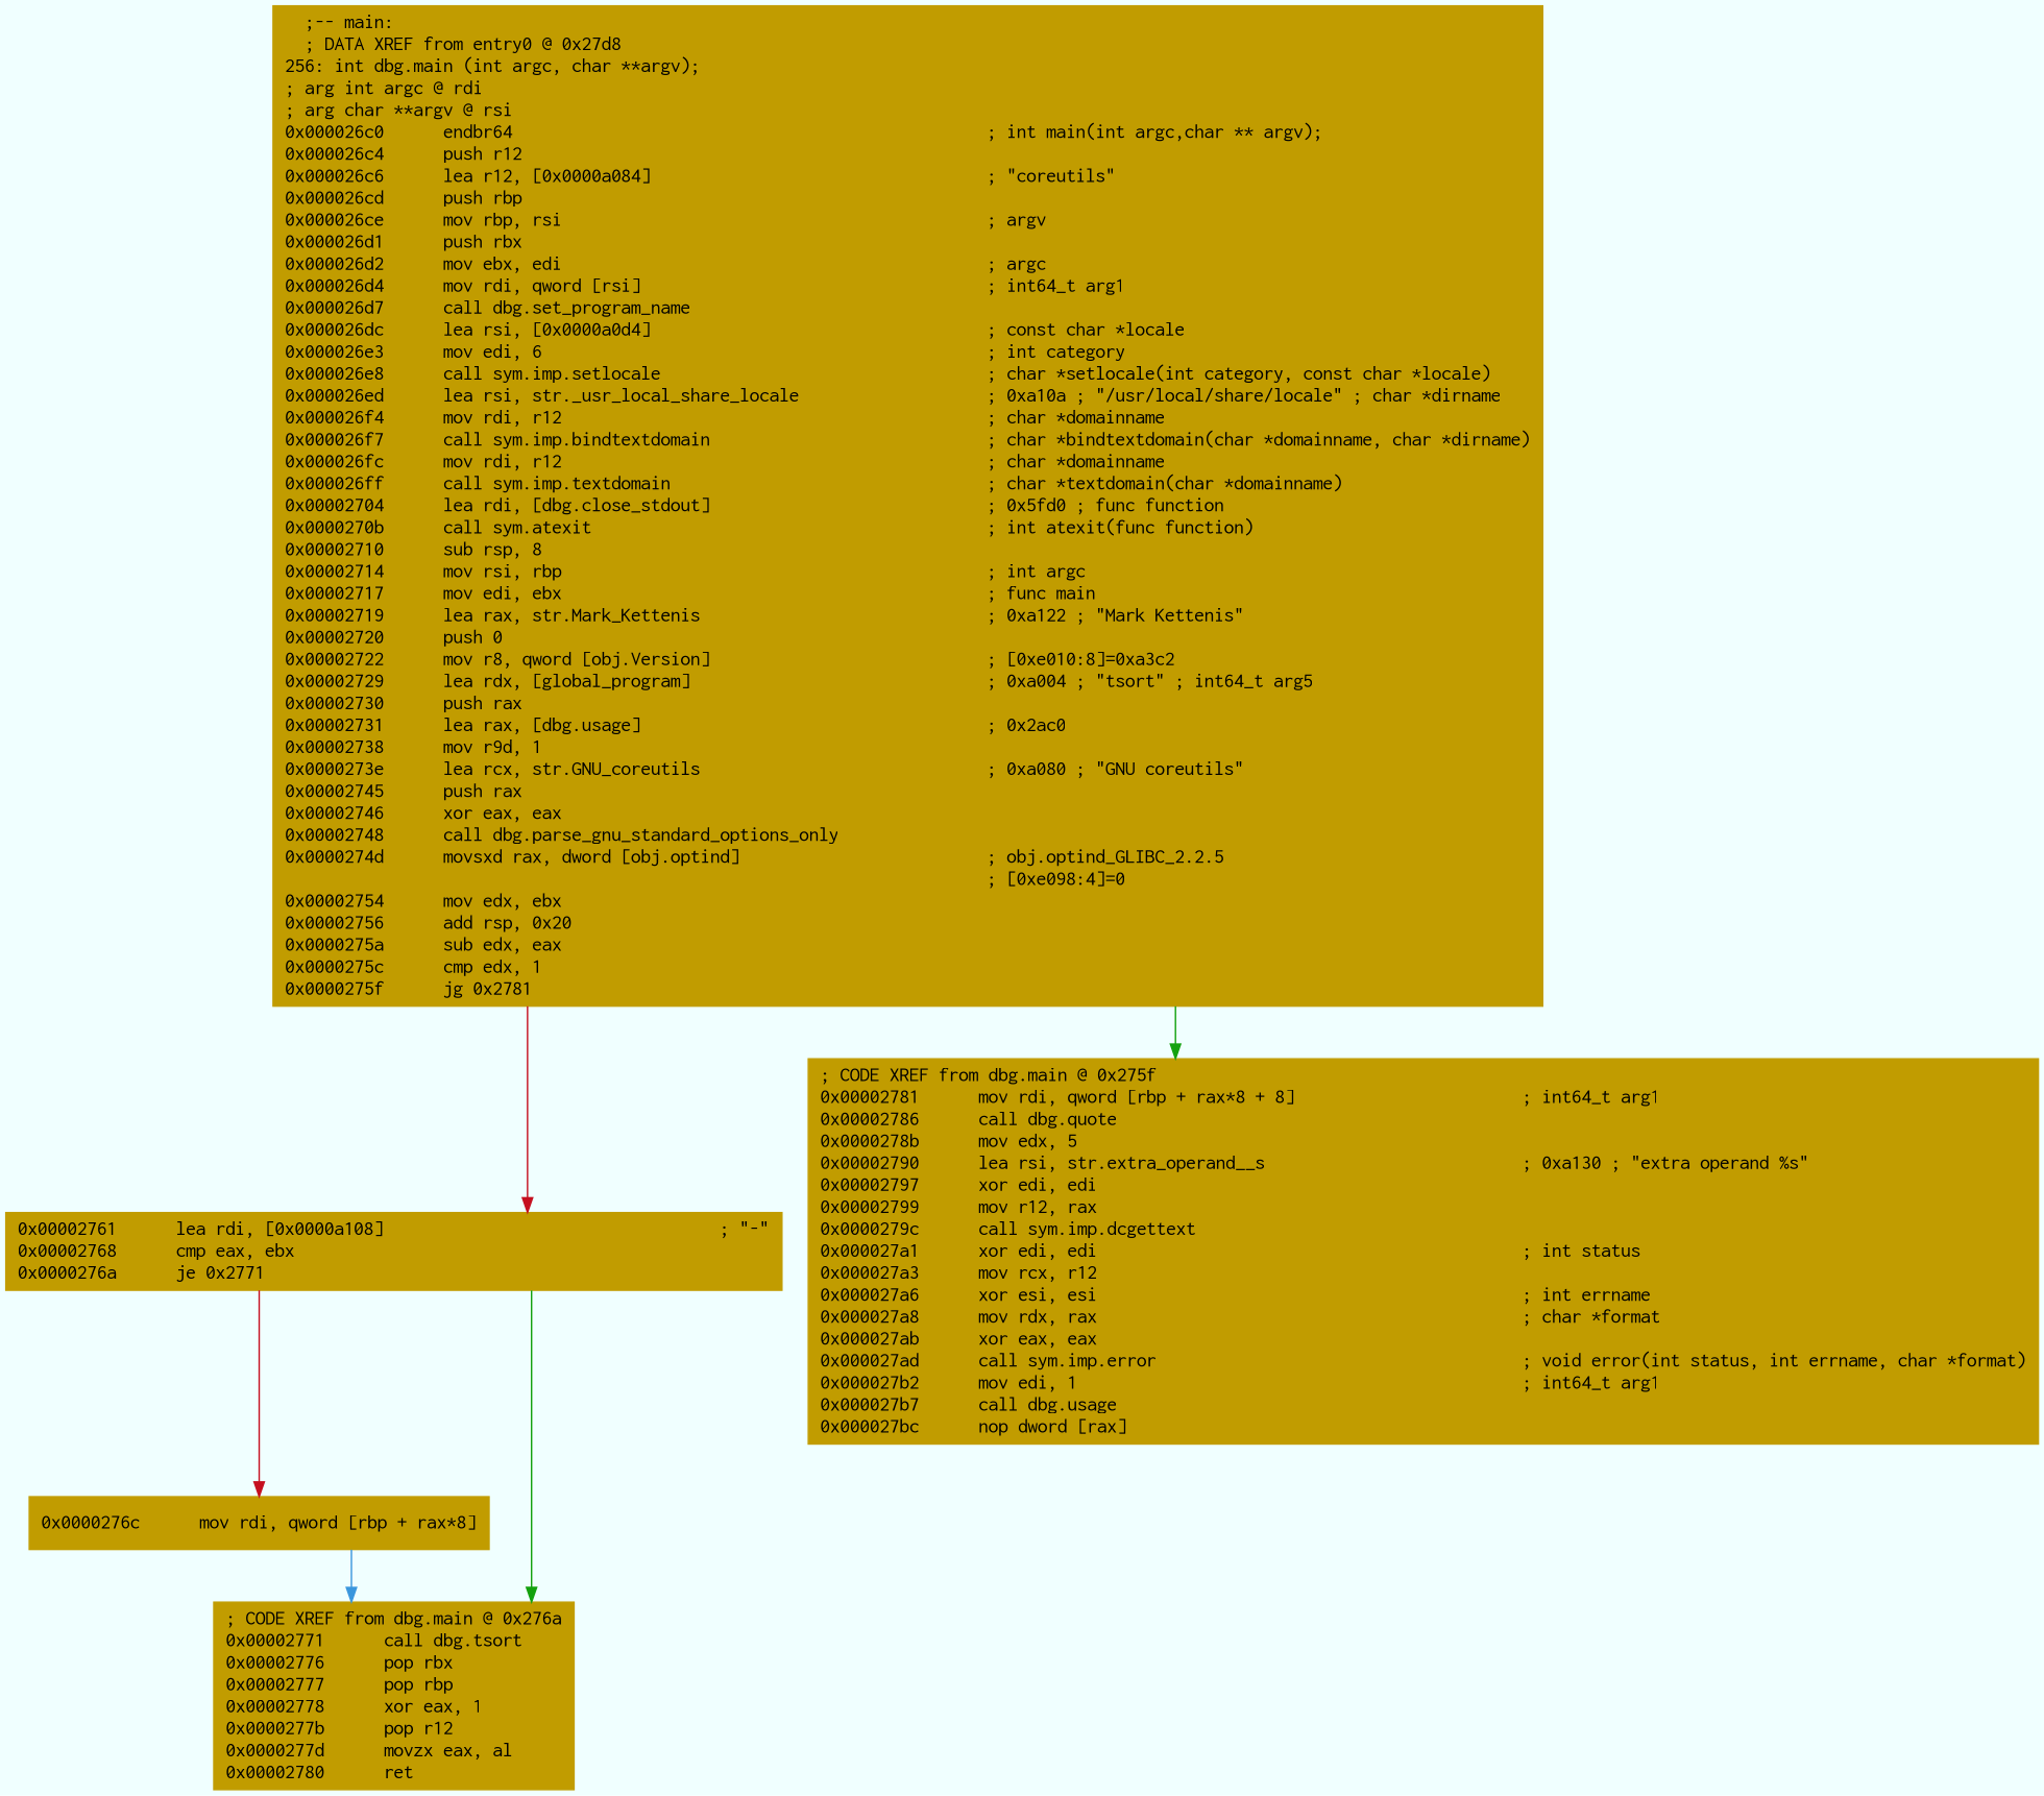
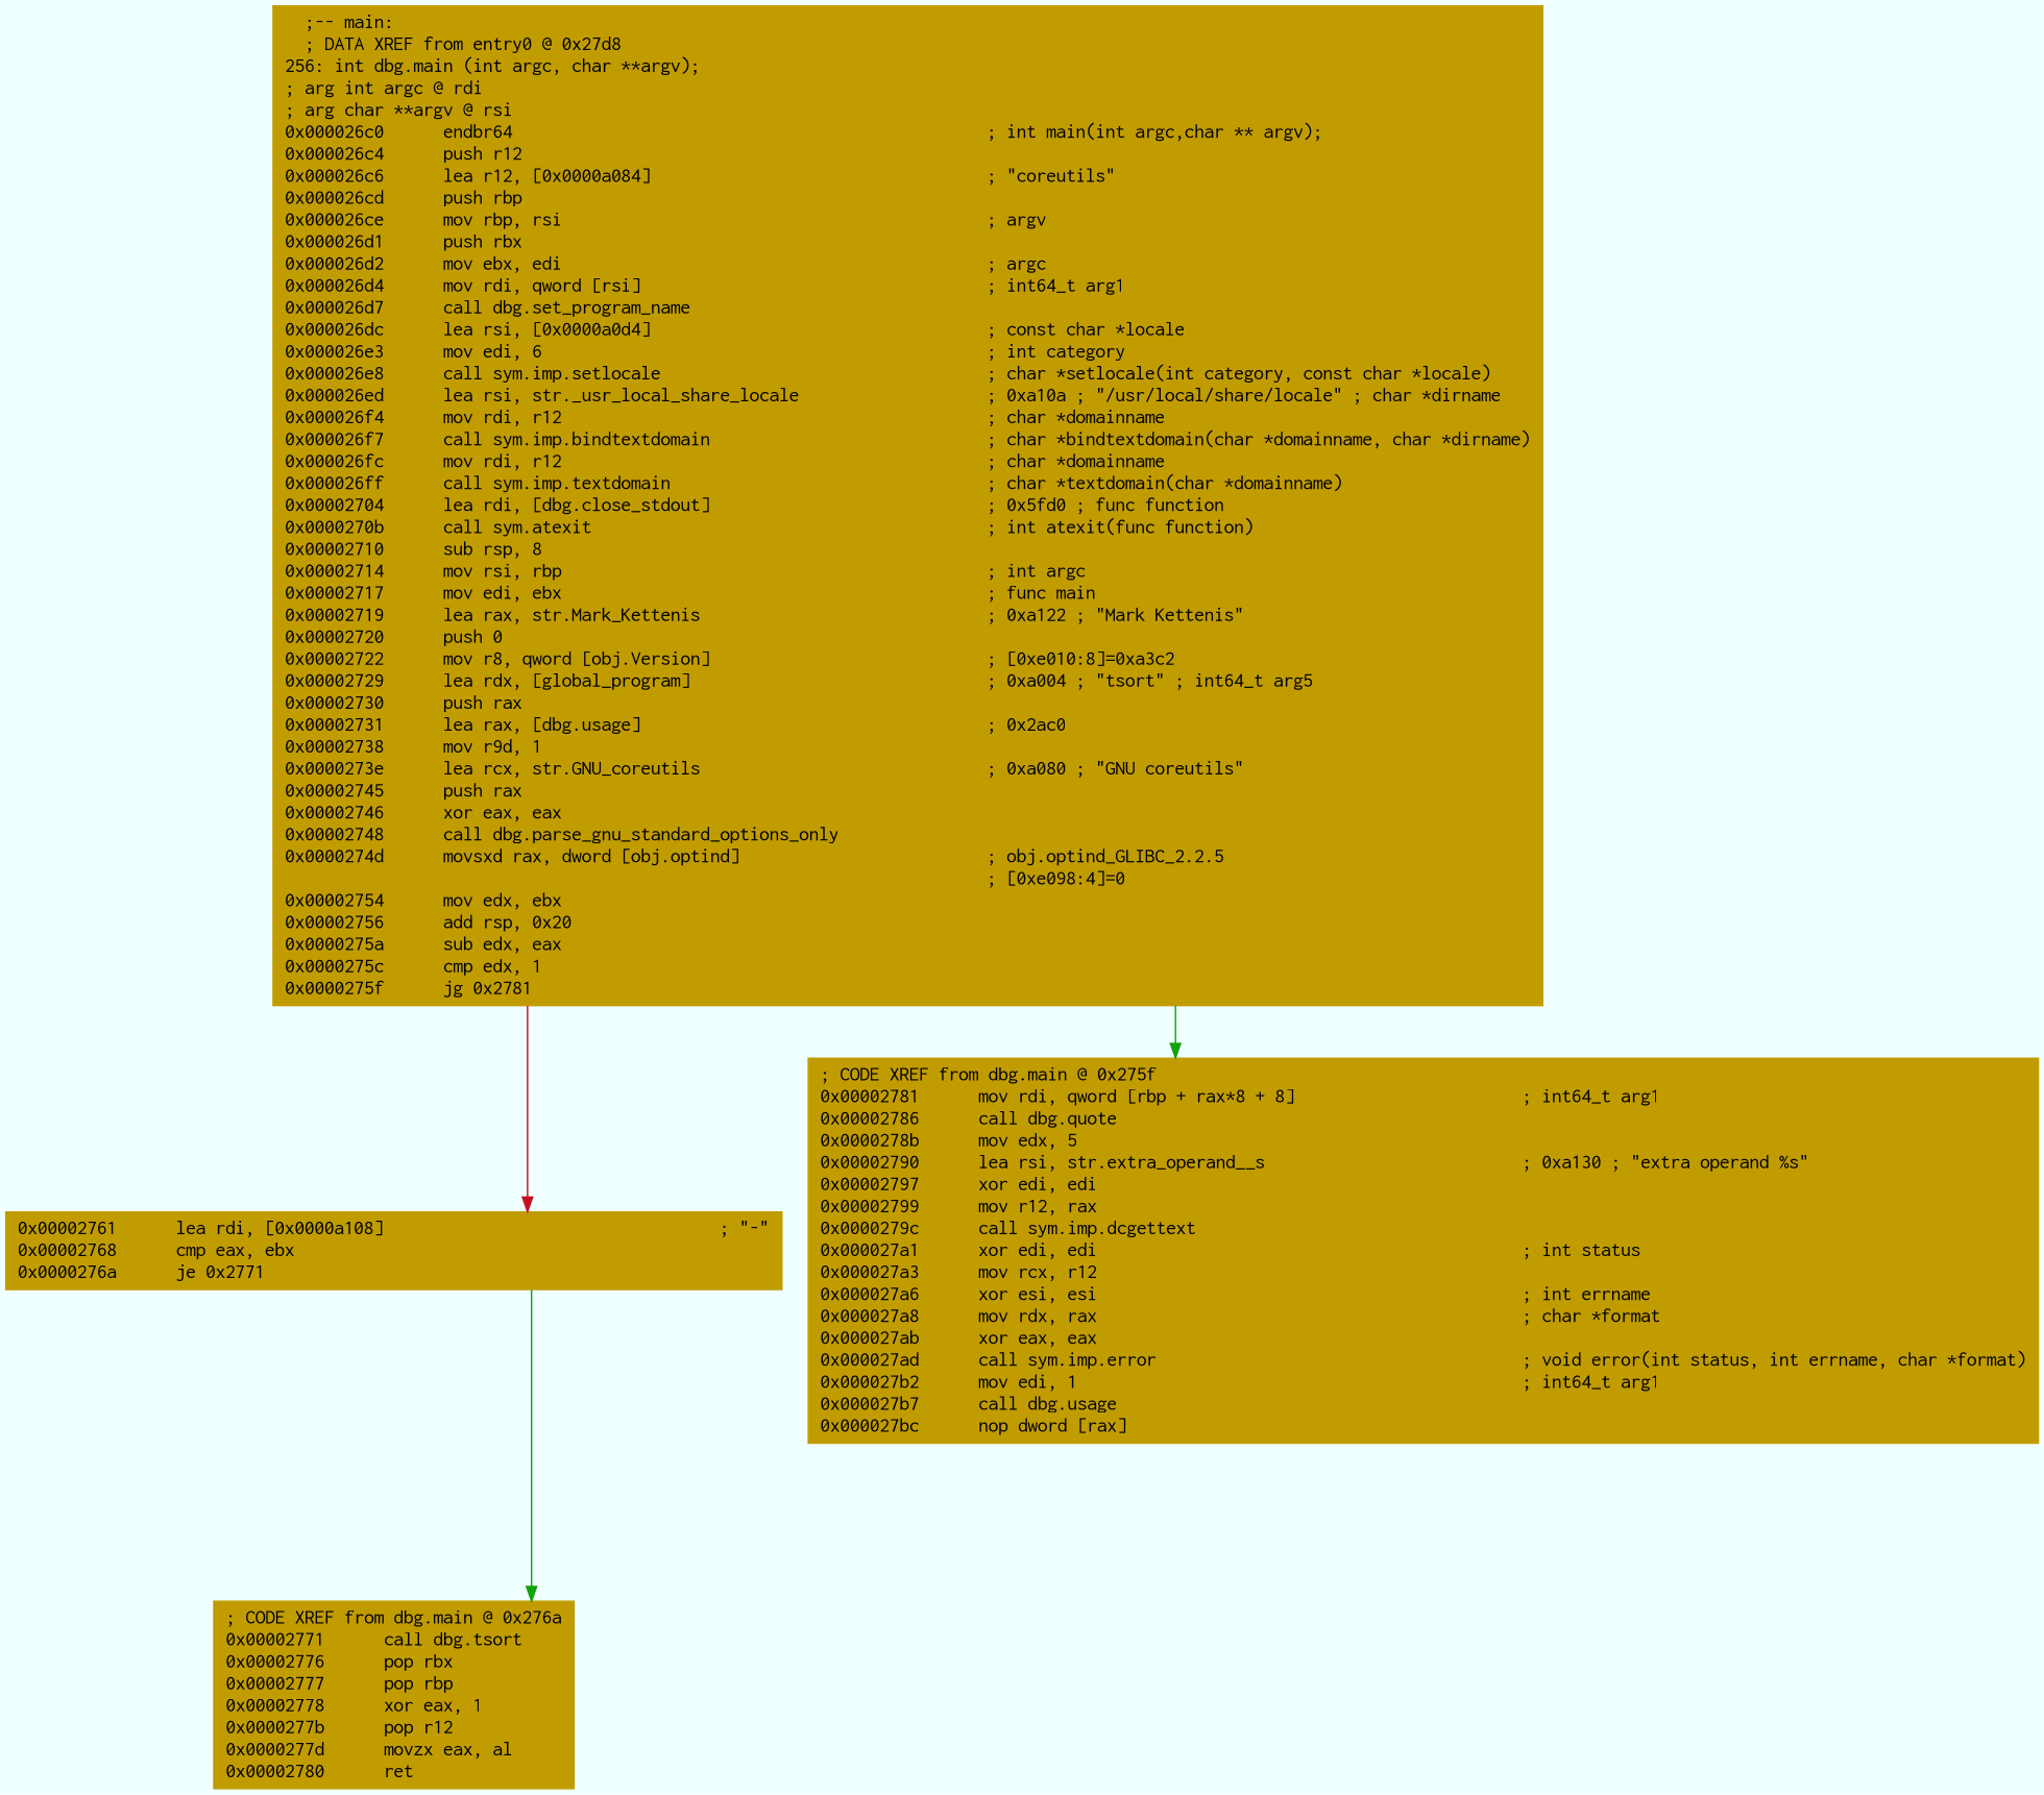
  digraph {
    bgcolor=azure
    fontname=Courier
    fontsize=8
    splines=ortho
    node [color="#c19c00" fillcolor="#c19c00" fontname=Courier shape=box style=filled]
    edge [arrowhead=normal color="#c50f1f"]
    n1 [label="  ;-- main:\l  ; DATA XREF from entry0 @ 0x27d8\l256: int dbg.main (int argc, char **argv);\l; arg int argc @ rdi\l; arg char **argv @ rsi\l0x000026c0      endbr64                                                ; int main(int argc,char ** argv);\l0x000026c4      push r12\l0x000026c6      lea r12, [0x0000a084]                                  ; \"coreutils\"\l0x000026cd      push rbp\l0x000026ce      mov rbp, rsi                                           ; argv\l0x000026d1      push rbx\l0x000026d2      mov ebx, edi                                           ; argc\l0x000026d4      mov rdi, qword [rsi]                                   ; int64_t arg1\l0x000026d7      call dbg.set_program_name\l0x000026dc      lea rsi, [0x0000a0d4]                                  ; const char *locale\l0x000026e3      mov edi, 6                                             ; int category\l0x000026e8      call sym.imp.setlocale                                 ; char *setlocale(int category, const char *locale)\l0x000026ed      lea rsi, str._usr_local_share_locale                   ; 0xa10a ; \"/usr/local/share/locale\" ; char *dirname\l0x000026f4      mov rdi, r12                                           ; char *domainname\l0x000026f7      call sym.imp.bindtextdomain                            ; char *bindtextdomain(char *domainname, char *dirname)\l0x000026fc      mov rdi, r12                                           ; char *domainname\l0x000026ff      call sym.imp.textdomain                                ; char *textdomain(char *domainname)\l0x00002704      lea rdi, [dbg.close_stdout]                            ; 0x5fd0 ; func function\l0x0000270b      call sym.atexit                                        ; int atexit(func function)\l0x00002710      sub rsp, 8\l0x00002714      mov rsi, rbp                                           ; int argc\l0x00002717      mov edi, ebx                                           ; func main\l0x00002719      lea rax, str.Mark_Kettenis                             ; 0xa122 ; \"Mark Kettenis\"\l0x00002720      push 0\l0x00002722      mov r8, qword [obj.Version]                            ; [0xe010:8]=0xa3c2\l0x00002729      lea rdx, [global_program]                              ; 0xa004 ; \"tsort\" ; int64_t arg5\l0x00002730      push rax\l0x00002731      lea rax, [dbg.usage]                                   ; 0x2ac0\l0x00002738      mov r9d, 1\l0x0000273e      lea rcx, str.GNU_coreutils                             ; 0xa080 ; \"GNU coreutils\"\l0x00002745      push rax\l0x00002746      xor eax, eax\l0x00002748      call dbg.parse_gnu_standard_options_only\l0x0000274d      movsxd rax, dword [obj.optind]                         ; obj.optind_GLIBC_2.2.5\l                                                                       ; [0xe098:4]=0\l0x00002754      mov edx, ebx\l0x00002756      add rsp, 0x20\l0x0000275a      sub edx, eax\l0x0000275c      cmp edx, 1\l0x0000275f      jg 0x2781\l"]
    n2 [label="0x00002761      lea rdi, [0x0000a108]                                  ; \"-\"\l0x00002768      cmp eax, ebx\l0x0000276a      je 0x2771\l"]
    n3 [label="; CODE XREF from dbg.main @ 0x275f\l0x00002781      mov rdi, qword [rbp + rax*8 + 8]                       ; int64_t arg1\l0x00002786      call dbg.quote\l0x0000278b      mov edx, 5\l0x00002790      lea rsi, str.extra_operand__s                          ; 0xa130 ; \"extra operand %s\"\l0x00002797      xor edi, edi\l0x00002799      mov r12, rax\l0x0000279c      call sym.imp.dcgettext\l0x000027a1      xor edi, edi                                           ; int status\l0x000027a3      mov rcx, r12\l0x000027a6      xor esi, esi                                           ; int errname\l0x000027a8      mov rdx, rax                                           ; char *format\l0x000027ab      xor eax, eax\l0x000027ad      call sym.imp.error                                     ; void error(int status, int errname, char *format)\l0x000027b2      mov edi, 1                                             ; int64_t arg1\l0x000027b7      call dbg.usage\l0x000027bc      nop dword [rax]\l"]
-   n4 [label="0x0000276c      mov rdi, qword [rbp + rax*8]\l"]
    n5 [label="; CODE XREF from dbg.main @ 0x276a\l0x00002771      call dbg.tsort\l0x00002776      pop rbx\l0x00002777      pop rbp\l0x00002778      xor eax, 1\l0x0000277b      pop r12\l0x0000277d      movzx eax, al\l0x00002780      ret\l"]
    n1 -> n2
    n1 -> n3 [color="#13a10e"]
-   n2 -> n4
    n2 -> n5 [color="#13a10e"]
-   n4 -> n5 [color="#3a96dd"]
  }
